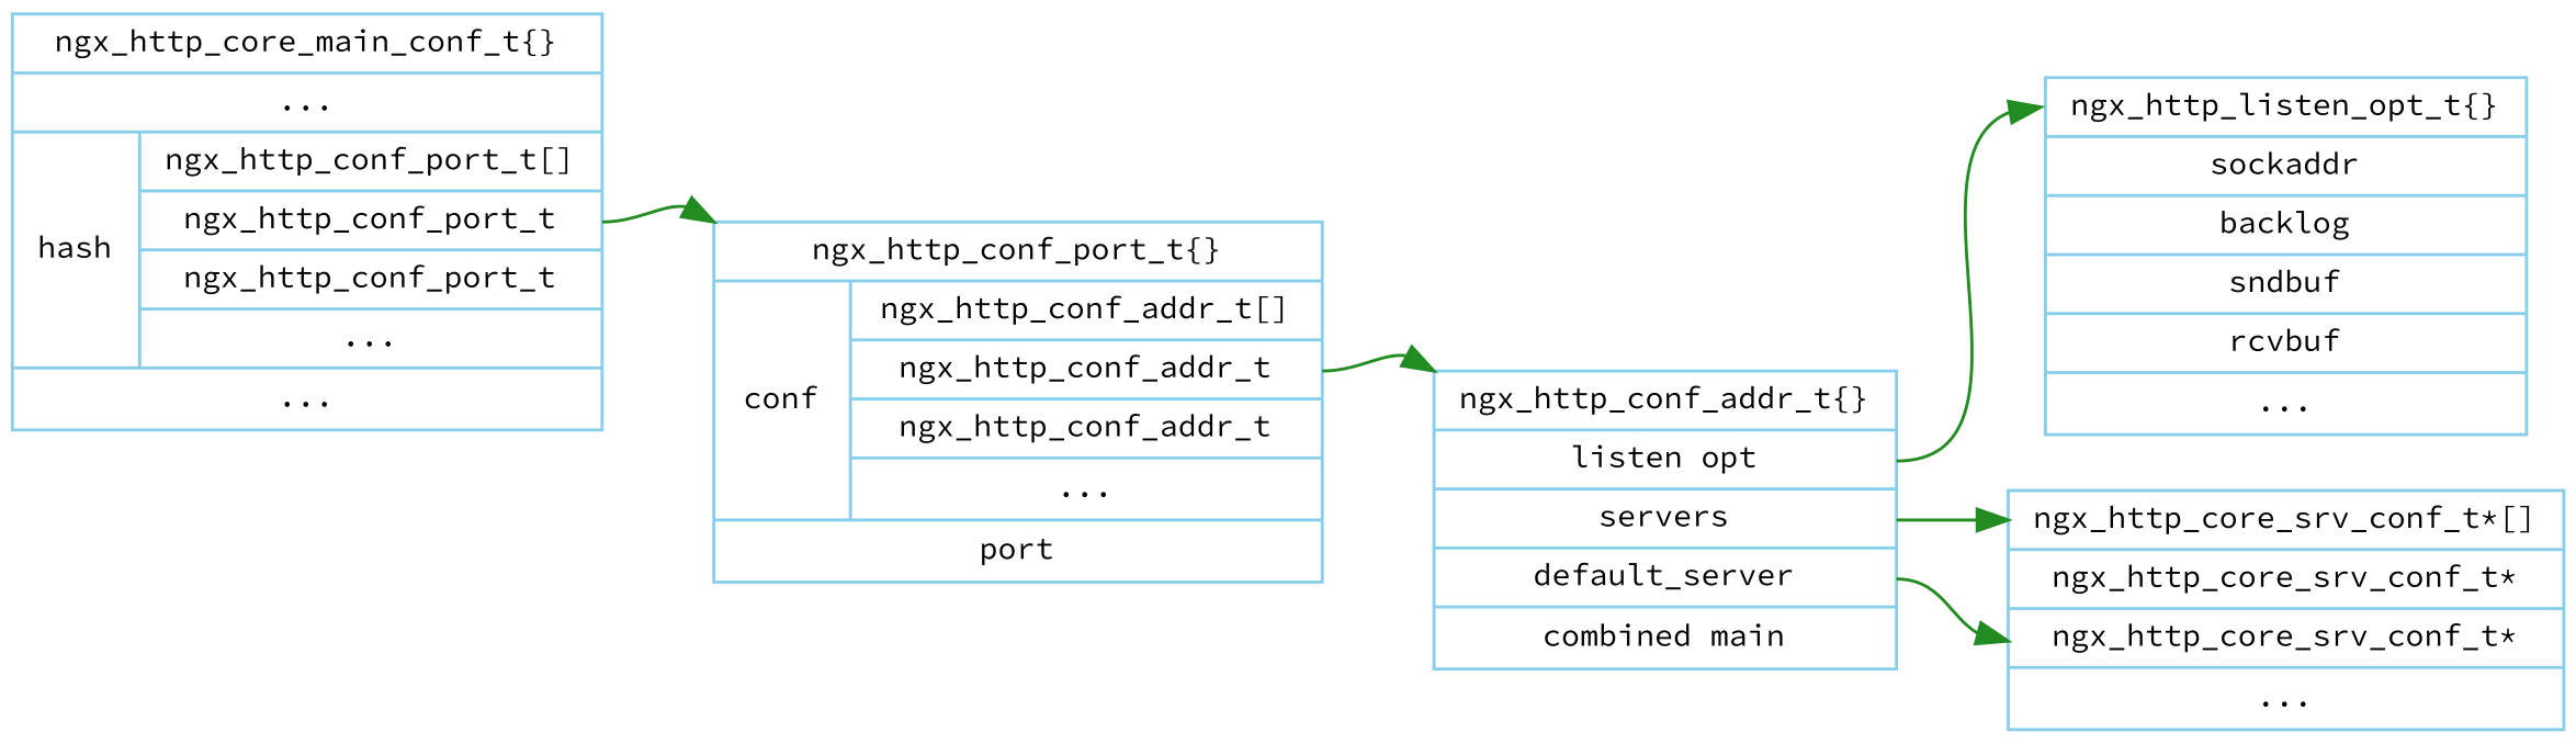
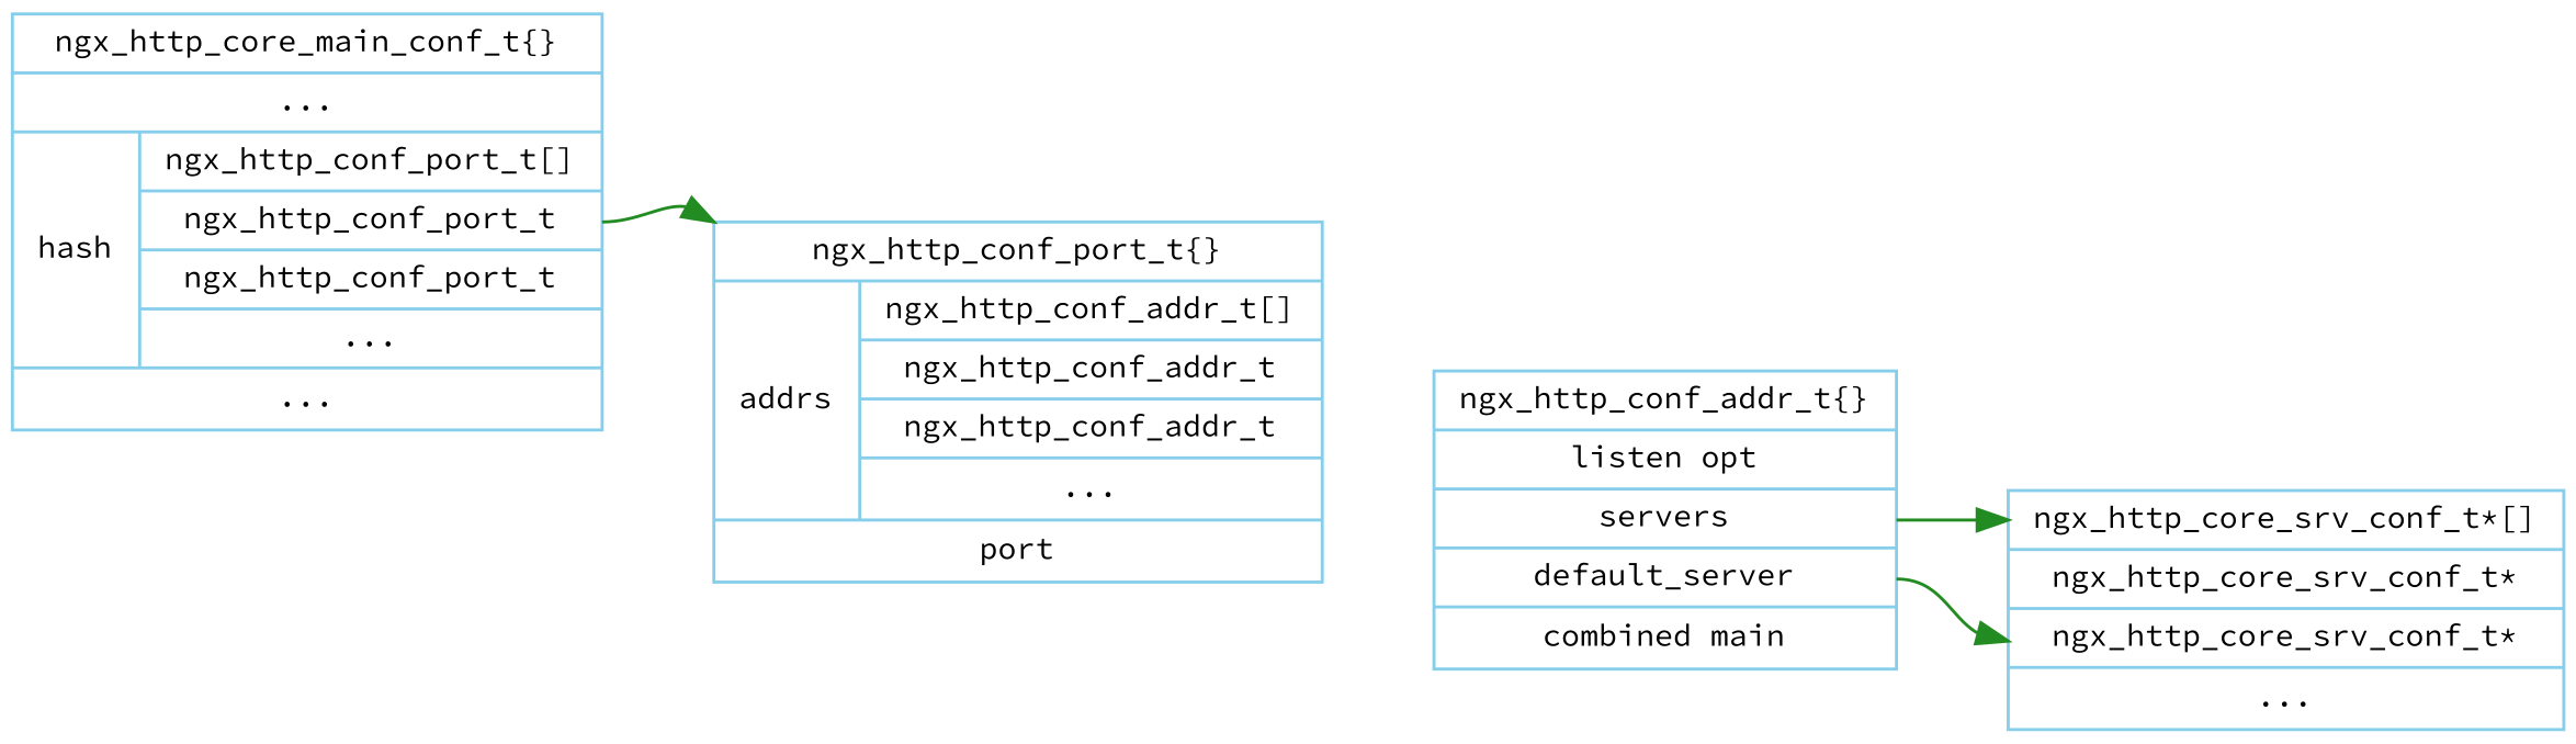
  digraph {
    fontname="Source Code Pro"
    rankdir=LR
    node [color=skyblue fontname="Source Code Pro" fontsize=10 shape=record]
    edge [color=forestgreen fontname="Source Code Pro" fontsize=10 headport="head:nw" tailport=n1]
    n1 [label="ngx_http_core_main_conf_t\{\}|...|{hash|{ngx_http_conf_port_t\[\]|<n1>ngx_http_conf_port_t|<n2>ngx_http_conf_port_t|...}}|..."]
-   n2 [label="<head>ngx_http_conf_port_t\{\}|{conf|{ngx_http_conf_addr_t\[\]|<n1>ngx_http_conf_addr_t|<n2>ngx_http_conf_addr_t|...}}|port"]
+   n2 [label="<head>ngx_http_conf_port_t\{\}|{addrs|{ngx_http_conf_addr_t\[\]|<n1>ngx_http_conf_addr_t|<n2>ngx_http_conf_addr_t|...}}|port"]
    n3 [label="<head>ngx_http_conf_addr_t\{\}|<listenopt>listen opt|<servers>servers|<default_server>default_server|combined main"]
-   n4 [label="<head>ngx_http_listen_opt_t\{\}|sockaddr|backlog|sndbuf|rcvbuf|..."]
    n5 [label="<head>ngx_http_core_srv_conf_t*\[\]|<n1>ngx_http_core_srv_conf_t*|<n2>ngx_http_core_srv_conf_t*|..."]
    n1 -> n2
-   n2 -> n3
-   n3 -> n4 [headport=head tailport=listenopt]
    n3 -> n5 [headport=head tailport=servers]
    n3 -> n5 [headport=n2 tailport=default_server]
  }
